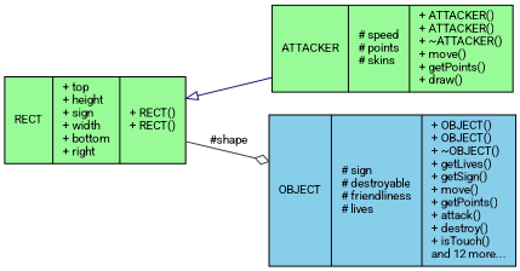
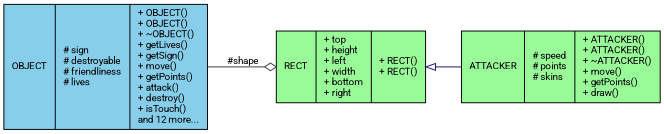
  digraph {
    fontname=Roboto
    rankdir=LR
    node [color=black fillcolor=palegreen fontname=Roboto fontsize=10 shape=record style=filled]
    edge [fontname=Roboto fontsize=10 labelfontname=Helvetica labelfontsize=10 style=solid]
    n1 [fontcolor=black height=0.2 label="{ATTACKER\n|# speed\l# points\l# skins\l|+ ATTACKER()\l+ ATTACKER()\l+ ~ATTACKER()\l+ move()\l+ getPoints()\l+ draw()\l}" width=0.4]
    n2 [fillcolor=skyblue height=0.2 label="{OBJECT\n|# sign\l# destroyable\l# friendliness\l# lives\l|+ OBJECT()\l+ OBJECT()\l+ ~OBJECT()\l+ getLives()\l+ getSign()\l+ move()\l+ getPoints()\l+ attack()\l+ destroy()\l+ isTouch()\land 12 more...\l}" width=0.4]
-   n3 [height=0.2 label="{RECT\n|+ top\l+ height\l+ sign\l+ width\l+ bottom\l+ right\l|+ RECT()\l+ RECT()\l}" width=0.4]
+   n3 [height=0.2 label="{RECT\n|+ top\l+ height\l+ left\l+ width\l+ bottom\l+ right\l|+ RECT()\l+ RECT()\l}" width=0.4]
    n3 -> n1 [arrowtail=onormal color=midnightblue dir=back]
-   n3 -> n2 [arrowhead=odiamond color=grey25 label=" #shape"]
+   n2 -> n3 [arrowhead=odiamond color=grey25 label=" #shape"]
  }
